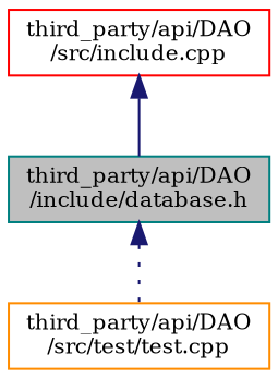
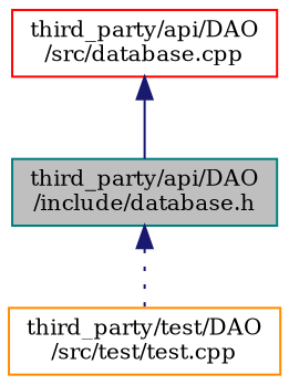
  digraph {
    fontname="DejaVu Serif"
    node [fillcolor=white fontname="DejaVu Serif" fontsize=10 shape=record style=filled]
    edge [color=midnightblue dir=back fontname="DejaVu Serif" fontsize=10 labelfontname=Helvetica labelfontsize=10]
    n1 [color=teal fillcolor=grey75 fontcolor=black height=0.2 label="third_party/api/DAO\l/include/database.h" width=0.4]
-   n2 [color=darkorange height=0.2 label="third_party/api/DAO\l/src/test/test.cpp" width=0.4]
-   n3 [color=red height=0.2 label="third_party/api/DAO\l/src/include.cpp" width=0.4]
+   n2 [color=darkorange height=0.2 label="third_party/test/DAO\l/src/test/test.cpp" width=0.4]
+   n3 [color=red height=0.2 label="third_party/api/DAO\l/src/database.cpp" width=0.4]
    n1 -> n2 [style=dotted]
    n3 -> n1 [style=solid]
  }
